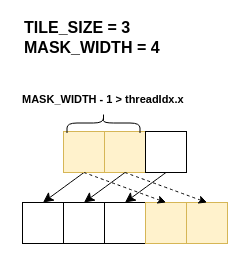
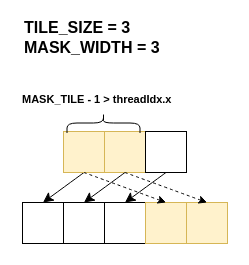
  <mxCell id="0" />
  <mxCell id="1" parent="0" />
  <mxCell id="2" style="edgeStyle=none;curved=1;rounded=0;orthogonalLoop=1;jettySize=auto;html=1;exitX=0.5;exitY=1;exitDx=0;exitDy=0;entryX=0.5;entryY=0;entryDx=0;entryDy=0;fontSize=12;startSize=8;endSize=8;" edge="1" parent="1" source="3" target="7"><mxGeometry relative="1" as="geometry" /></mxCell>
  <mxCell id="3" value="" style="whiteSpace=wrap;html=1;aspect=fixed;fillColor=#fff2cc;strokeColor=#d6b656;" vertex="1" parent="1"><mxGeometry x="63" y="131" width="41" height="41" as="geometry" /></mxCell>
  <mxCell id="4" value="" style="whiteSpace=wrap;html=1;aspect=fixed;fillColor=#fff2cc;strokeColor=#d6b656;" vertex="1" parent="1"><mxGeometry x="104" y="131" width="41" height="41" as="geometry" /></mxCell>
  <mxCell id="5" value="" style="whiteSpace=wrap;html=1;aspect=fixed;" vertex="1" parent="1"><mxGeometry x="145" y="131" width="41" height="41" as="geometry" /></mxCell>
- <mxCell id="6" value="TILE_SIZE = 3&lt;div&gt;MASK_WIDTH = 4&lt;/div&gt;" style="text;html=1;align=left;verticalAlign=middle;whiteSpace=wrap;rounded=0;fontSize=16;fontStyle=1" vertex="1" parent="1"><mxGeometry x="22" y="20" width="185.5" height="34" as="geometry" /></mxCell>
+ <mxCell id="6" value="TILE_SIZE = 3&lt;div&gt;MASK_WIDTH = 3&lt;/div&gt;" style="text;html=1;align=left;verticalAlign=middle;whiteSpace=wrap;rounded=0;fontSize=16;fontStyle=1" vertex="1" parent="1"><mxGeometry x="22" y="20" width="185.5" height="34" as="geometry" /></mxCell>
  <mxCell id="7" value="" style="whiteSpace=wrap;html=1;aspect=fixed;" vertex="1" parent="1"><mxGeometry x="22" y="202" width="41" height="41" as="geometry" /></mxCell>
  <mxCell id="8" value="" style="whiteSpace=wrap;html=1;aspect=fixed;" vertex="1" parent="1"><mxGeometry x="63" y="202" width="41" height="41" as="geometry" /></mxCell>
  <mxCell id="9" value="" style="whiteSpace=wrap;html=1;aspect=fixed;" vertex="1" parent="1"><mxGeometry x="104" y="202" width="41" height="41" as="geometry" /></mxCell>
  <mxCell id="10" value="" style="whiteSpace=wrap;html=1;aspect=fixed;fillColor=#fff2cc;strokeColor=#d6b656;" vertex="1" parent="1"><mxGeometry x="145" y="202" width="41" height="41" as="geometry" /></mxCell>
  <mxCell id="11" value="" style="whiteSpace=wrap;html=1;aspect=fixed;fillColor=#fff2cc;strokeColor=#d6b656;" vertex="1" parent="1"><mxGeometry x="186" y="202" width="41" height="41" as="geometry" /></mxCell>
  <mxCell id="12" style="edgeStyle=none;curved=1;rounded=0;orthogonalLoop=1;jettySize=auto;html=1;exitX=0.5;exitY=1;exitDx=0;exitDy=0;entryX=0.5;entryY=0;entryDx=0;entryDy=0;fontSize=12;startSize=8;endSize=8;" edge="1" parent="1" source="4" target="8"><mxGeometry relative="1" as="geometry"><mxPoint x="94" y="182" as="sourcePoint" /><mxPoint x="53" y="212" as="targetPoint" /></mxGeometry></mxCell>
  <mxCell id="13" style="edgeStyle=none;curved=1;rounded=0;orthogonalLoop=1;jettySize=auto;html=1;exitX=0.5;exitY=1;exitDx=0;exitDy=0;entryX=0.5;entryY=0;entryDx=0;entryDy=0;fontSize=12;startSize=8;endSize=8;" edge="1" parent="1" source="5" target="9"><mxGeometry relative="1" as="geometry"><mxPoint x="135" y="182" as="sourcePoint" /><mxPoint x="94" y="212" as="targetPoint" /></mxGeometry></mxCell>
  <mxCell id="14" style="edgeStyle=none;curved=1;rounded=0;orthogonalLoop=1;jettySize=auto;html=1;exitX=0.5;exitY=1;exitDx=0;exitDy=0;entryX=0.5;entryY=0;entryDx=0;entryDy=0;fontSize=12;dashed=1;" edge="1" parent="1" source="3" target="10"><mxGeometry relative="1" as="geometry"><mxPoint x="94" y="182" as="sourcePoint" /><mxPoint x="53" y="212" as="targetPoint" /></mxGeometry></mxCell>
  <mxCell id="15" style="edgeStyle=none;curved=1;rounded=0;orthogonalLoop=1;jettySize=auto;html=1;exitX=0.5;exitY=1;exitDx=0;exitDy=0;entryX=0.5;entryY=0;entryDx=0;entryDy=0;fontSize=12;dashed=1;" edge="1" parent="1" source="4" target="11"><mxGeometry relative="1" as="geometry"><mxPoint x="94" y="182" as="sourcePoint" /><mxPoint x="176" y="212" as="targetPoint" /></mxGeometry></mxCell>
  <mxCell id="16" value="" style="shape=curlyBracket;whiteSpace=wrap;html=1;rounded=1;flipH=1;labelPosition=right;verticalLabelPosition=middle;align=left;verticalAlign=middle;rotation=-90;" vertex="1" parent="1"><mxGeometry x="93" y="86" width="20" height="73" as="geometry" /></mxCell>
- <mxCell id="17" value="&lt;div&gt;&lt;font style=&quot;font-size: 11px;&quot;&gt;MASK_WIDTH - 1 &amp;gt; threadIdx.x&lt;/font&gt;&lt;/div&gt;" style="text;html=1;align=left;verticalAlign=middle;whiteSpace=wrap;rounded=0;fontSize=16;fontStyle=1" vertex="1" parent="1"><mxGeometry x="20" y="80" width="174" height="34" as="geometry" /></mxCell>
+ <mxCell id="17" value="&lt;div&gt;&lt;font style=&quot;font-size: 11px;&quot;&gt;MASK_TILE - 1 &amp;gt; threadIdx.x&lt;/font&gt;&lt;/div&gt;" style="text;html=1;align=left;verticalAlign=middle;whiteSpace=wrap;rounded=0;fontSize=16;fontStyle=1" vertex="1" parent="1"><mxGeometry x="20" y="80" width="174" height="34" as="geometry" /></mxCell>
